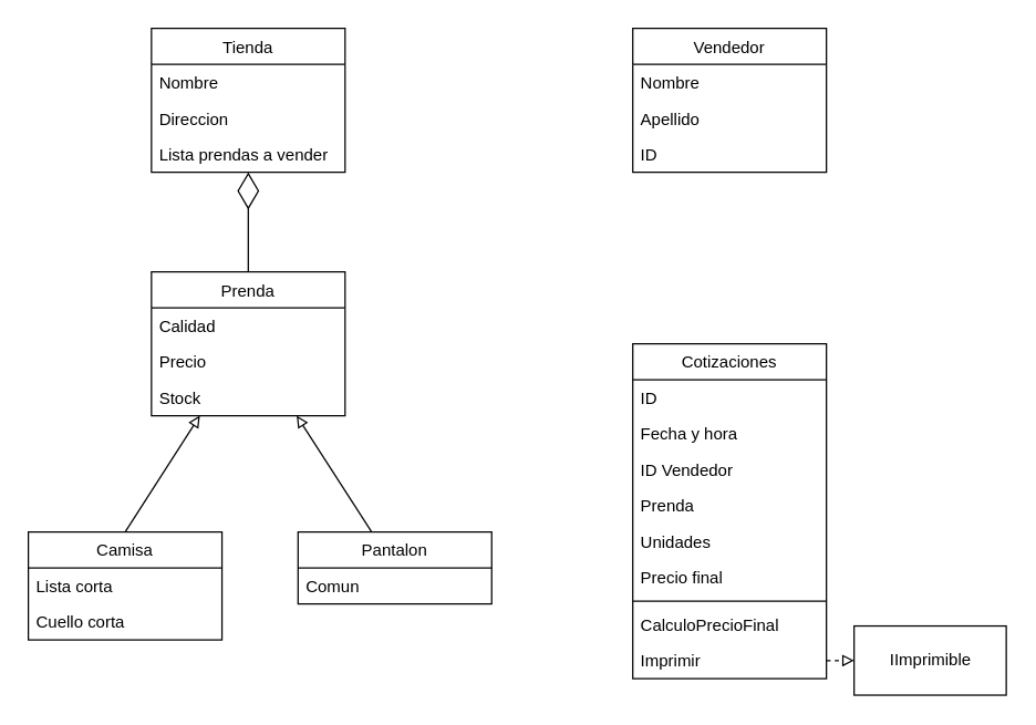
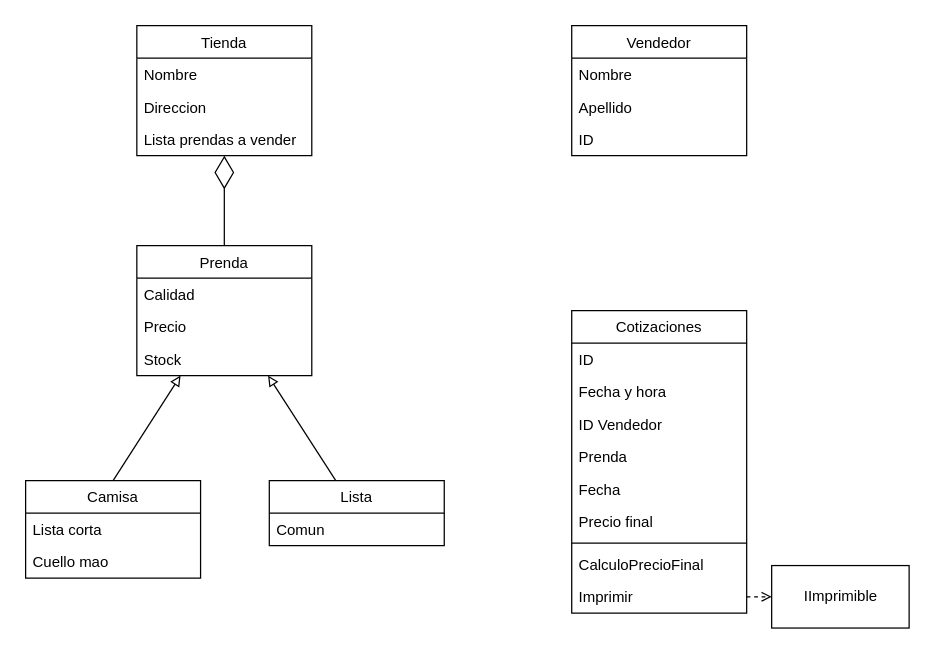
  <mxCell id="0" />
  <mxCell id="1" parent="0" />
  <mxCell id="2" value="Prenda" style="swimlane;fontStyle=0;childLayout=stackLayout;horizontal=1;startSize=26;fillColor=none;horizontalStack=0;resizeParent=1;resizeParentMax=0;resizeLast=0;collapsible=1;marginBottom=0;" vertex="1" parent="1"><mxGeometry x="109" y="196" width="140" height="104" as="geometry" /></mxCell>
  <mxCell id="3" value="Calidad" style="text;strokeColor=none;fillColor=none;align=left;verticalAlign=top;spacingLeft=4;spacingRight=4;overflow=hidden;rotatable=0;points=[[0,0.5],[1,0.5]];portConstraint=eastwest;" vertex="1" parent="2"><mxGeometry y="26" width="140" height="26" as="geometry" /></mxCell>
  <mxCell id="4" value="Precio" style="text;strokeColor=none;fillColor=none;align=left;verticalAlign=top;spacingLeft=4;spacingRight=4;overflow=hidden;rotatable=0;points=[[0,0.5],[1,0.5]];portConstraint=eastwest;" vertex="1" parent="2"><mxGeometry y="52" width="140" height="26" as="geometry" /></mxCell>
  <mxCell id="5" value="Stock" style="text;strokeColor=none;fillColor=none;align=left;verticalAlign=top;spacingLeft=4;spacingRight=4;overflow=hidden;rotatable=0;points=[[0,0.5],[1,0.5]];portConstraint=eastwest;" vertex="1" parent="2"><mxGeometry y="78" width="140" height="26" as="geometry" /></mxCell>
  <mxCell id="6" style="rounded=0;orthogonalLoop=1;jettySize=auto;html=1;exitX=0.5;exitY=0;exitDx=0;exitDy=0;entryX=0.25;entryY=1;entryDx=0;entryDy=0;endArrow=block;endFill=0;" edge="1" parent="1" source="7" target="2"><mxGeometry relative="1" as="geometry" /></mxCell>
  <mxCell id="7" value="Camisa" style="swimlane;fontStyle=0;childLayout=stackLayout;horizontal=1;startSize=26;fillColor=none;horizontalStack=0;resizeParent=1;resizeParentMax=0;resizeLast=0;collapsible=1;marginBottom=0;" vertex="1" parent="1"><mxGeometry x="20" y="384" width="140" height="78" as="geometry" /></mxCell>
  <mxCell id="8" value="Lista corta" style="text;strokeColor=none;fillColor=none;align=left;verticalAlign=top;spacingLeft=4;spacingRight=4;overflow=hidden;rotatable=0;points=[[0,0.5],[1,0.5]];portConstraint=eastwest;" vertex="1" parent="7"><mxGeometry y="26" width="140" height="26" as="geometry" /></mxCell>
- <mxCell id="9" value="Cuello corta" style="text;strokeColor=none;fillColor=none;align=left;verticalAlign=top;spacingLeft=4;spacingRight=4;overflow=hidden;rotatable=0;points=[[0,0.5],[1,0.5]];portConstraint=eastwest;" vertex="1" parent="7"><mxGeometry y="52" width="140" height="26" as="geometry" /></mxCell>
+ <mxCell id="9" value="Cuello mao" style="text;strokeColor=none;fillColor=none;align=left;verticalAlign=top;spacingLeft=4;spacingRight=4;overflow=hidden;rotatable=0;points=[[0,0.5],[1,0.5]];portConstraint=eastwest;" vertex="1" parent="7"><mxGeometry y="52" width="140" height="26" as="geometry" /></mxCell>
  <mxCell id="10" style="edgeStyle=none;rounded=0;orthogonalLoop=1;jettySize=auto;html=1;endArrow=block;endFill=0;strokeColor=#000000;entryX=0.75;entryY=1;entryDx=0;entryDy=0;" edge="1" parent="1" source="11" target="2"><mxGeometry relative="1" as="geometry"><mxPoint x="209" y="266" as="targetPoint" /></mxGeometry></mxCell>
- <mxCell id="11" value="Pantalon" style="swimlane;fontStyle=0;childLayout=stackLayout;horizontal=1;startSize=26;fillColor=none;horizontalStack=0;resizeParent=1;resizeParentMax=0;resizeLast=0;collapsible=1;marginBottom=0;" vertex="1" parent="1"><mxGeometry x="215" y="384" width="140" height="52" as="geometry" /></mxCell>
+ <mxCell id="11" value="Lista" style="swimlane;fontStyle=0;childLayout=stackLayout;horizontal=1;startSize=26;fillColor=none;horizontalStack=0;resizeParent=1;resizeParentMax=0;resizeLast=0;collapsible=1;marginBottom=0;" vertex="1" parent="1"><mxGeometry x="215" y="384" width="140" height="52" as="geometry" /></mxCell>
  <mxCell id="12" value="Comun" style="text;strokeColor=none;fillColor=none;align=left;verticalAlign=top;spacingLeft=4;spacingRight=4;overflow=hidden;rotatable=0;points=[[0,0.5],[1,0.5]];portConstraint=eastwest;" vertex="1" parent="11"><mxGeometry y="26" width="140" height="26" as="geometry" /></mxCell>
  <mxCell id="13" value="Vendedor" style="swimlane;fontStyle=0;childLayout=stackLayout;horizontal=1;startSize=26;fillColor=none;horizontalStack=0;resizeParent=1;resizeParentMax=0;resizeLast=0;collapsible=1;marginBottom=0;" vertex="1" parent="1"><mxGeometry x="457" y="20" width="140" height="104" as="geometry" /></mxCell>
  <mxCell id="14" value="Nombre" style="text;strokeColor=none;fillColor=none;align=left;verticalAlign=top;spacingLeft=4;spacingRight=4;overflow=hidden;rotatable=0;points=[[0,0.5],[1,0.5]];portConstraint=eastwest;" vertex="1" parent="13"><mxGeometry y="26" width="140" height="26" as="geometry" /></mxCell>
  <mxCell id="15" value="Apellido" style="text;strokeColor=none;fillColor=none;align=left;verticalAlign=top;spacingLeft=4;spacingRight=4;overflow=hidden;rotatable=0;points=[[0,0.5],[1,0.5]];portConstraint=eastwest;" vertex="1" parent="13"><mxGeometry y="52" width="140" height="26" as="geometry" /></mxCell>
  <mxCell id="16" value="ID" style="text;strokeColor=none;fillColor=none;align=left;verticalAlign=top;spacingLeft=4;spacingRight=4;overflow=hidden;rotatable=0;points=[[0,0.5],[1,0.5]];portConstraint=eastwest;" vertex="1" parent="13"><mxGeometry y="78" width="140" height="26" as="geometry" /></mxCell>
  <mxCell id="17" value="Tienda" style="swimlane;fontStyle=0;childLayout=stackLayout;horizontal=1;startSize=26;fillColor=none;horizontalStack=0;resizeParent=1;resizeParentMax=0;resizeLast=0;collapsible=1;marginBottom=0;" vertex="1" parent="1"><mxGeometry x="109" y="20" width="140" height="104" as="geometry" /></mxCell>
  <mxCell id="18" value="Nombre" style="text;strokeColor=none;fillColor=none;align=left;verticalAlign=top;spacingLeft=4;spacingRight=4;overflow=hidden;rotatable=0;points=[[0,0.5],[1,0.5]];portConstraint=eastwest;" vertex="1" parent="17"><mxGeometry y="26" width="140" height="26" as="geometry" /></mxCell>
  <mxCell id="19" value="Direccion" style="text;strokeColor=none;fillColor=none;align=left;verticalAlign=top;spacingLeft=4;spacingRight=4;overflow=hidden;rotatable=0;points=[[0,0.5],[1,0.5]];portConstraint=eastwest;" vertex="1" parent="17"><mxGeometry y="52" width="140" height="26" as="geometry" /></mxCell>
  <mxCell id="20" value="Lista prendas a vender" style="text;strokeColor=none;fillColor=none;align=left;verticalAlign=top;spacingLeft=4;spacingRight=4;overflow=hidden;rotatable=0;points=[[0,0.5],[1,0.5]];portConstraint=eastwest;" vertex="1" parent="17"><mxGeometry y="78" width="140" height="26" as="geometry" /></mxCell>
  <mxCell id="21" value="Cotizaciones" style="swimlane;fontStyle=0;childLayout=stackLayout;horizontal=1;startSize=26;fillColor=none;horizontalStack=0;resizeParent=1;resizeParentMax=0;resizeLast=0;collapsible=1;marginBottom=0;" vertex="1" parent="1"><mxGeometry x="457" y="248" width="140" height="242" as="geometry" /></mxCell>
  <mxCell id="22" value="ID" style="text;strokeColor=none;fillColor=none;align=left;verticalAlign=top;spacingLeft=4;spacingRight=4;overflow=hidden;rotatable=0;points=[[0,0.5],[1,0.5]];portConstraint=eastwest;" vertex="1" parent="21"><mxGeometry y="26" width="140" height="26" as="geometry" /></mxCell>
  <mxCell id="23" value="Fecha y hora" style="text;strokeColor=none;fillColor=none;align=left;verticalAlign=top;spacingLeft=4;spacingRight=4;overflow=hidden;rotatable=0;points=[[0,0.5],[1,0.5]];portConstraint=eastwest;" vertex="1" parent="21"><mxGeometry y="52" width="140" height="26" as="geometry" /></mxCell>
  <mxCell id="24" value="ID Vendedor" style="text;strokeColor=none;fillColor=none;align=left;verticalAlign=top;spacingLeft=4;spacingRight=4;overflow=hidden;rotatable=0;points=[[0,0.5],[1,0.5]];portConstraint=eastwest;" vertex="1" parent="21"><mxGeometry y="78" width="140" height="26" as="geometry" /></mxCell>
  <mxCell id="25" value="Prenda" style="text;strokeColor=none;fillColor=none;align=left;verticalAlign=top;spacingLeft=4;spacingRight=4;overflow=hidden;rotatable=0;points=[[0,0.5],[1,0.5]];portConstraint=eastwest;" vertex="1" parent="21"><mxGeometry y="104" width="140" height="26" as="geometry" /></mxCell>
- <mxCell id="26" value="Unidades" style="text;strokeColor=none;fillColor=none;align=left;verticalAlign=top;spacingLeft=4;spacingRight=4;overflow=hidden;rotatable=0;points=[[0,0.5],[1,0.5]];portConstraint=eastwest;" vertex="1" parent="21"><mxGeometry y="130" width="140" height="26" as="geometry" /></mxCell>
+ <mxCell id="26" value="Fecha" style="text;strokeColor=none;fillColor=none;align=left;verticalAlign=top;spacingLeft=4;spacingRight=4;overflow=hidden;rotatable=0;points=[[0,0.5],[1,0.5]];portConstraint=eastwest;" vertex="1" parent="21"><mxGeometry y="130" width="140" height="26" as="geometry" /></mxCell>
  <mxCell id="27" value="Precio final" style="text;strokeColor=none;fillColor=none;align=left;verticalAlign=top;spacingLeft=4;spacingRight=4;overflow=hidden;rotatable=0;points=[[0,0.5],[1,0.5]];portConstraint=eastwest;" vertex="1" parent="21"><mxGeometry y="156" width="140" height="26" as="geometry" /></mxCell>
  <mxCell id="28" value="" style="line;strokeWidth=1;fillColor=none;align=left;verticalAlign=middle;spacingTop=-1;spacingLeft=3;spacingRight=3;rotatable=0;labelPosition=right;points=[];portConstraint=eastwest;" vertex="1" parent="21"><mxGeometry y="182" width="140" height="8" as="geometry" /></mxCell>
  <mxCell id="29" value="CalculoPrecioFinal" style="text;strokeColor=none;fillColor=none;align=left;verticalAlign=top;spacingLeft=4;spacingRight=4;overflow=hidden;rotatable=0;points=[[0,0.5],[1,0.5]];portConstraint=eastwest;" vertex="1" parent="21"><mxGeometry y="190" width="140" height="26" as="geometry" /></mxCell>
  <mxCell id="30" value="Imprimir" style="text;strokeColor=none;fillColor=none;align=left;verticalAlign=top;spacingLeft=4;spacingRight=4;overflow=hidden;rotatable=0;points=[[0,0.5],[1,0.5]];portConstraint=eastwest;" vertex="1" parent="21"><mxGeometry y="216" width="140" height="26" as="geometry" /></mxCell>
  <mxCell id="31" value="" style="endArrow=diamondThin;endFill=0;endSize=24;html=1;exitX=0.5;exitY=0;exitDx=0;exitDy=0;entryX=0.5;entryY=1;entryDx=0;entryDy=0;" edge="1" parent="1" source="2" target="17"><mxGeometry width="160" relative="1" as="geometry"><mxPoint x="289" y="226" as="sourcePoint" /><mxPoint x="449" y="226" as="targetPoint" /></mxGeometry></mxCell>
  <mxCell id="32" value="IImprimible" style="html=1;" vertex="1" parent="1"><mxGeometry x="617" y="452" width="110" height="50" as="geometry" /></mxCell>
- <mxCell id="33" style="edgeStyle=none;rounded=0;orthogonalLoop=1;jettySize=auto;html=1;exitX=1;exitY=0.5;exitDx=0;exitDy=0;entryX=0;entryY=0.5;entryDx=0;entryDy=0;endArrow=block;endFill=0;strokeColor=#000000;dashed=1;" edge="1" parent="1" source="30" target="32"><mxGeometry relative="1" as="geometry" /></mxCell>
+ <mxCell id="33" style="edgeStyle=none;rounded=0;orthogonalLoop=1;jettySize=auto;html=1;exitX=1;exitY=0.5;exitDx=0;exitDy=0;entryX=0;entryY=0.5;entryDx=0;entryDy=0;endArrow=open;endFill=0;strokeColor=#000000;dashed=1;" edge="1" parent="1" source="30" target="32"><mxGeometry relative="1" as="geometry" /></mxCell>
